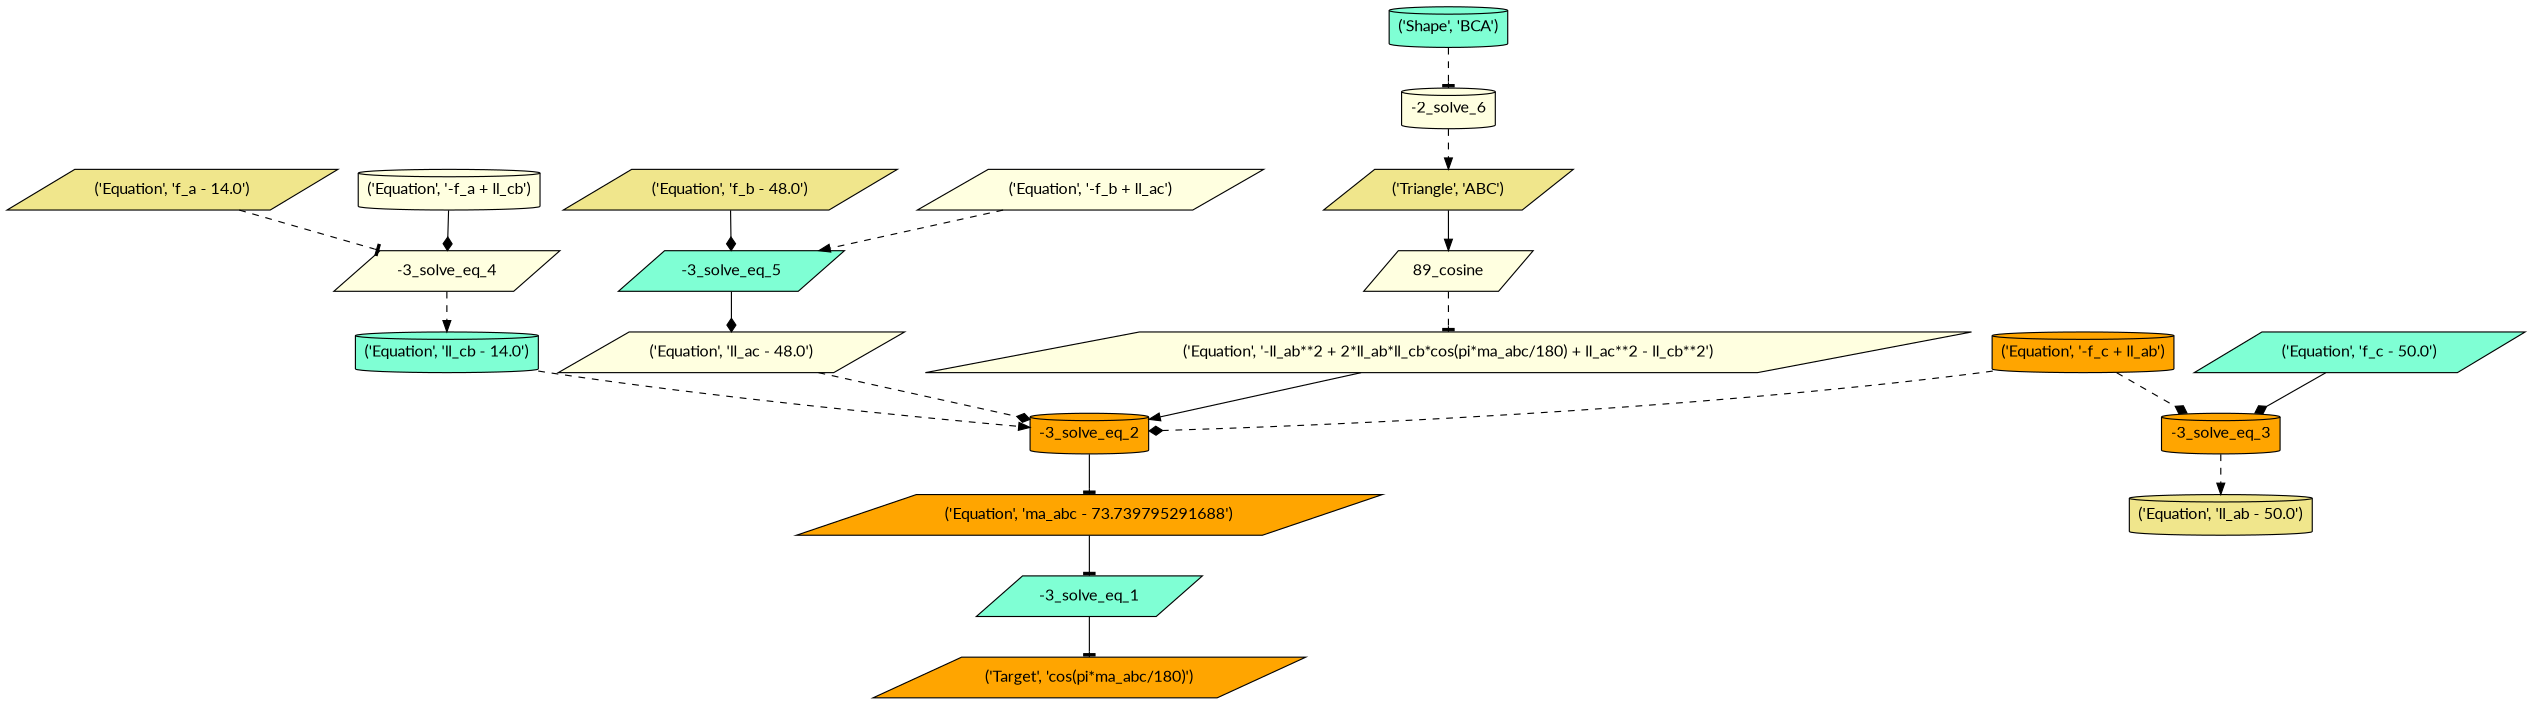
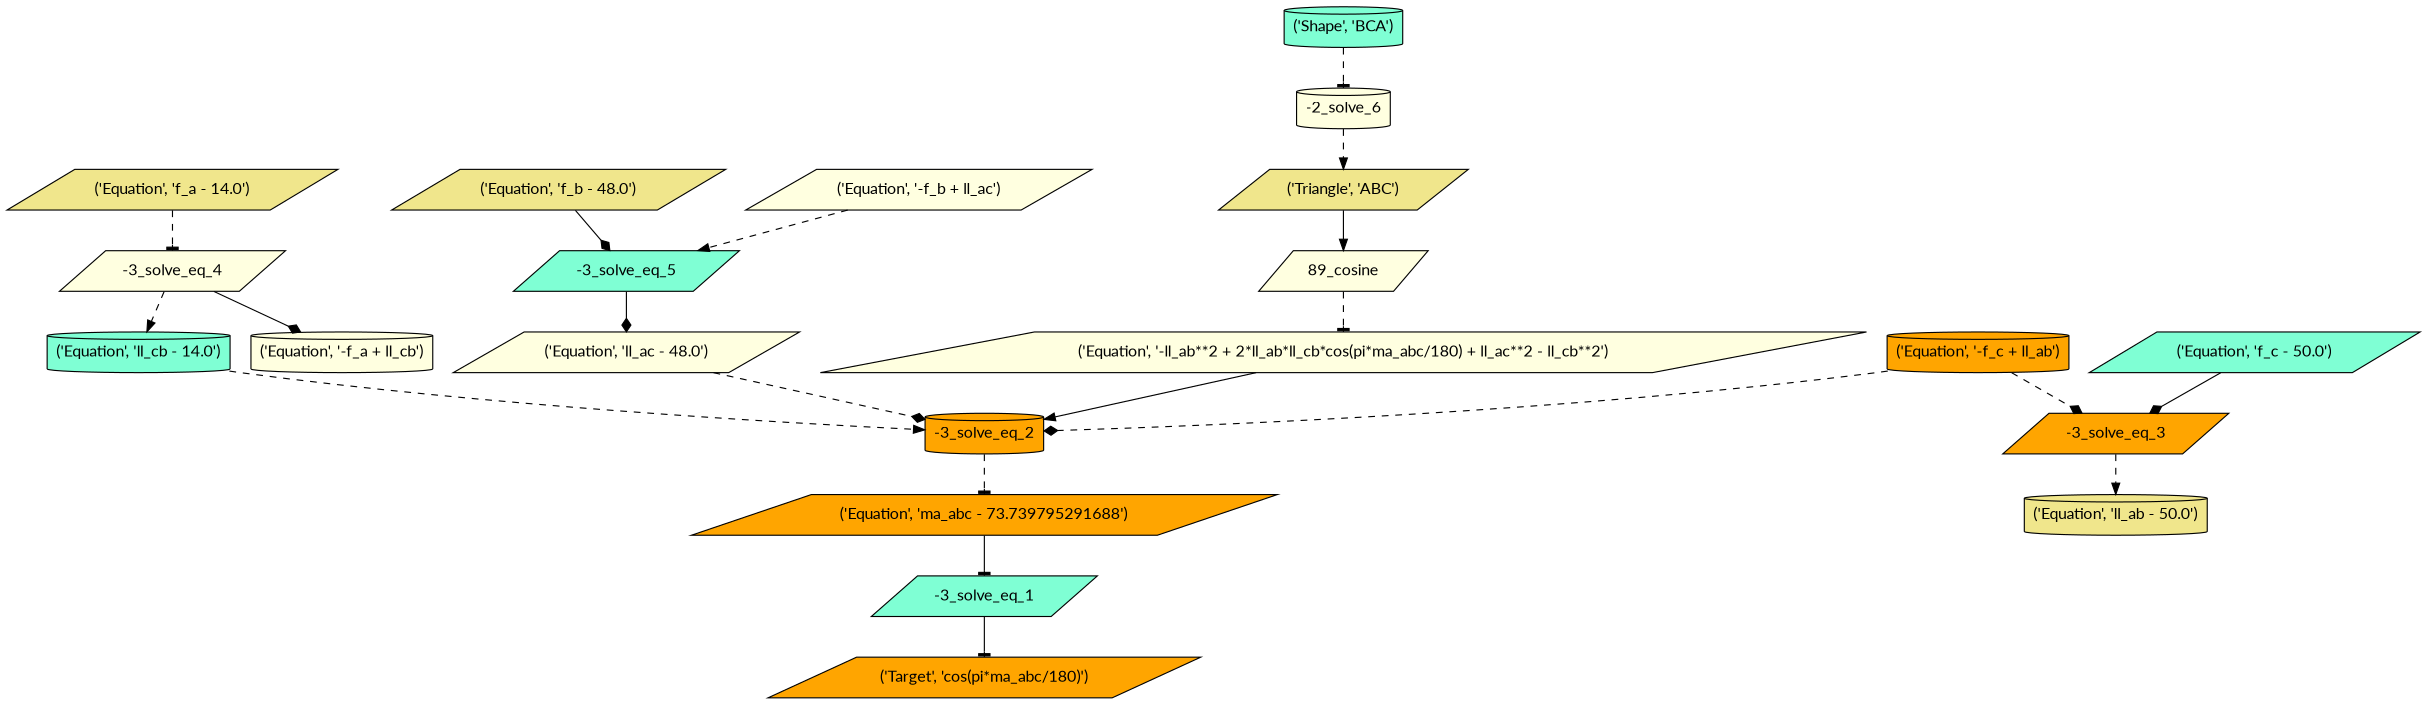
  digraph {
    fontname=Lato
    node [fillcolor=lightyellow fontname=Lato shape=parallelogram style=filled]
    edge [arrowhead=normal fontname=Lato style=dashed]
    n1 [fillcolor=orange label="('Target', 'cos(pi*ma_abc/180)')"]
    n2 [fillcolor=aquamarine label="-3_solve_eq_1"]
    n3 [fillcolor=orange label="('Equation', 'ma_abc - 73.739795291688')"]
    n4 [fillcolor=orange label="-3_solve_eq_2" shape=cylinder]
    n5 [fillcolor=khaki label="('Equation', 'll_ab - 50.0')" shape=cylinder]
    n6 [fillcolor=aquamarine label="('Equation', 'll_cb - 14.0')" shape=cylinder]
    n7 [label="('Equation', 'll_ac - 48.0')"]
    n8 [label="('Equation', '-ll_ab**2 + 2*ll_ab*ll_cb*cos(pi*ma_abc/180) + ll_ac**2 - ll_cb**2')"]
-   n9 [fillcolor=orange label="-3_solve_eq_3" shape=cylinder]
+   n9 [fillcolor=orange label="-3_solve_eq_3"]
    n10 [fillcolor=aquamarine label="('Equation', 'f_c - 50.0')"]
    n11 [fillcolor=orange label="('Equation', '-f_c + ll_ab')" shape=cylinder]
    n12 [label="-3_solve_eq_4"]
    n13 [fillcolor=khaki label="('Equation', 'f_a - 14.0')"]
    n14 [label="('Equation', '-f_a + ll_cb')" shape=cylinder]
    n15 [fillcolor=aquamarine label="-3_solve_eq_5"]
    n16 [fillcolor=khaki label="('Equation', 'f_b - 48.0')"]
    n17 [label="('Equation', '-f_b + ll_ac')"]
    n18 [label="89_cosine"]
    n19 [fillcolor=khaki label="('Triangle', 'ABC')"]
    n20 [label="-2_solve_6" shape=cylinder]
    n21 [fillcolor=aquamarine label="('Shape', 'BCA')" shape=cylinder]
    n2 -> n1 [arrowhead=tee style=solid]
    n3 -> n2 [arrowhead=tee style=solid]
-   n4 -> n3 [arrowhead=tee style=solid]
+   n4 -> n3 [arrowhead=tee]
    n6 -> n4
    n7 -> n4 [arrowhead=diamond]
    n8 -> n4 [style=solid]
    n9 -> n5
    n10 -> n9 [arrowhead=diamond style=solid]
    n11 -> n4 [arrowhead=diamond]
    n11 -> n9 [arrowhead=diamond]
    n12 -> n6
    n13 -> n12 [arrowhead=tee]
-   n14 -> n12 [arrowhead=diamond style=solid]
+   n12 -> n14 [arrowhead=diamond style=solid]
    n15 -> n7 [arrowhead=diamond style=solid]
    n16 -> n15 [arrowhead=diamond style=solid]
    n17 -> n15
    n18 -> n8 [arrowhead=tee]
    n19 -> n18 [style=solid]
    n20 -> n19
    n21 -> n20 [arrowhead=tee]
  }
